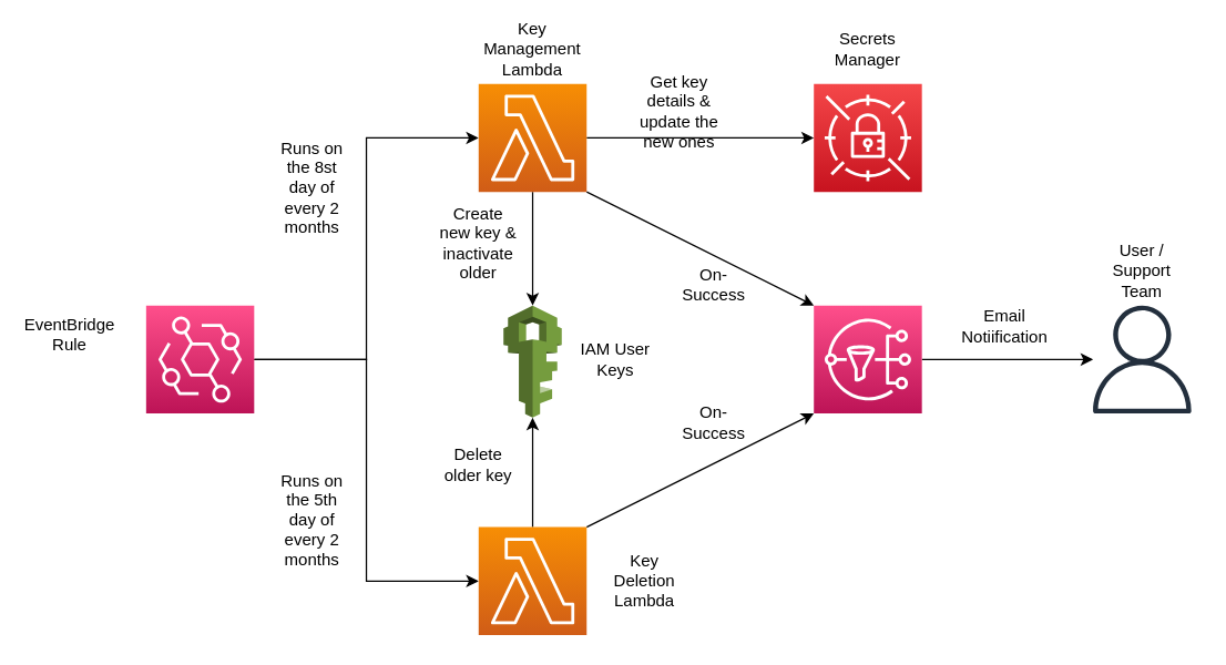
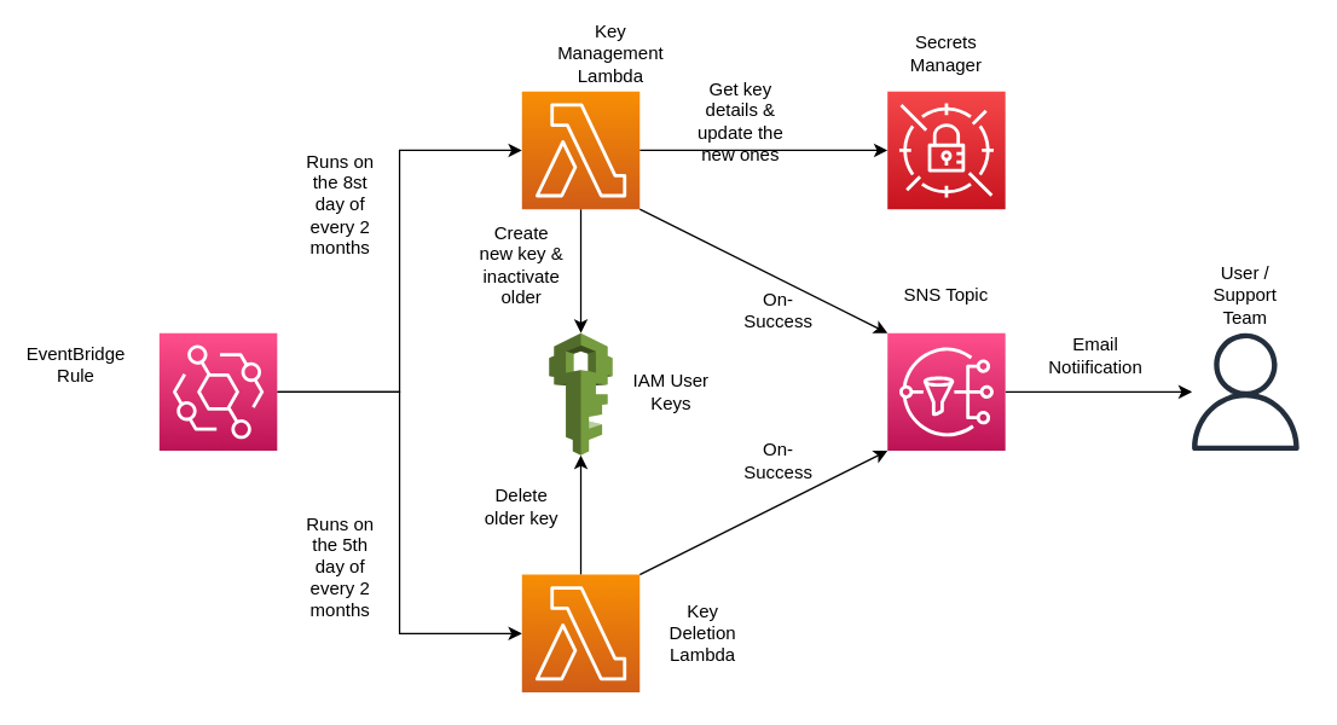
  <mxCell id="0" />
  <mxCell id="1" parent="0" />
  <mxCell id="2" style="edgeStyle=orthogonalEdgeStyle;rounded=0;orthogonalLoop=1;jettySize=auto;html=1;entryX=0;entryY=0.5;entryDx=0;entryDy=0;entryPerimeter=0;" edge="1" parent="1" source="4" target="8"><mxGeometry relative="1" as="geometry" /></mxCell>
  <mxCell id="3" style="edgeStyle=orthogonalEdgeStyle;rounded=0;orthogonalLoop=1;jettySize=auto;html=1;entryX=0;entryY=0.5;entryDx=0;entryDy=0;entryPerimeter=0;" edge="1" parent="1" source="4" target="11"><mxGeometry relative="1" as="geometry" /></mxCell>
  <mxCell id="4" value="" style="sketch=0;points=[[0,0,0],[0.25,0,0],[0.5,0,0],[0.75,0,0],[1,0,0],[0,1,0],[0.25,1,0],[0.5,1,0],[0.75,1,0],[1,1,0],[0,0.25,0],[0,0.5,0],[0,0.75,0],[1,0.25,0],[1,0.5,0],[1,0.75,0]];outlineConnect=0;fontColor=#232F3E;gradientColor=#FF4F8B;gradientDirection=north;fillColor=#BC1356;strokeColor=#ffffff;dashed=0;verticalLabelPosition=bottom;verticalAlign=top;align=center;html=1;fontSize=12;fontStyle=0;aspect=fixed;shape=mxgraph.aws4.resourceIcon;resIcon=mxgraph.aws4.eventbridge;" vertex="1" parent="1"><mxGeometry x="105" y="220" width="78" height="78" as="geometry" /></mxCell>
  <mxCell id="5" style="edgeStyle=orthogonalEdgeStyle;rounded=0;orthogonalLoop=1;jettySize=auto;html=1;entryX=0;entryY=0.5;entryDx=0;entryDy=0;entryPerimeter=0;" edge="1" parent="1" source="8" target="13"><mxGeometry relative="1" as="geometry" /></mxCell>
  <mxCell id="6" style="edgeStyle=orthogonalEdgeStyle;rounded=0;orthogonalLoop=1;jettySize=auto;html=1;exitX=0.5;exitY=1;exitDx=0;exitDy=0;exitPerimeter=0;entryX=0.5;entryY=0;entryDx=0;entryDy=0;entryPerimeter=0;" edge="1" parent="1" source="8" target="12"><mxGeometry relative="1" as="geometry" /></mxCell>
  <mxCell id="7" style="rounded=0;orthogonalLoop=1;jettySize=auto;html=1;exitX=1;exitY=1;exitDx=0;exitDy=0;exitPerimeter=0;entryX=0;entryY=0;entryDx=0;entryDy=0;entryPerimeter=0;" edge="1" parent="1" source="8" target="15"><mxGeometry relative="1" as="geometry" /></mxCell>
  <mxCell id="8" value="" style="sketch=0;points=[[0,0,0],[0.25,0,0],[0.5,0,0],[0.75,0,0],[1,0,0],[0,1,0],[0.25,1,0],[0.5,1,0],[0.75,1,0],[1,1,0],[0,0.25,0],[0,0.5,0],[0,0.75,0],[1,0.25,0],[1,0.5,0],[1,0.75,0]];outlineConnect=0;fontColor=#232F3E;gradientColor=#F78E04;gradientDirection=north;fillColor=#D05C17;strokeColor=#ffffff;dashed=0;verticalLabelPosition=bottom;verticalAlign=top;align=center;html=1;fontSize=12;fontStyle=0;aspect=fixed;shape=mxgraph.aws4.resourceIcon;resIcon=mxgraph.aws4.lambda;" vertex="1" parent="1"><mxGeometry x="345" y="60" width="78" height="78" as="geometry" /></mxCell>
  <mxCell id="9" style="edgeStyle=orthogonalEdgeStyle;rounded=0;orthogonalLoop=1;jettySize=auto;html=1;exitX=0.5;exitY=0;exitDx=0;exitDy=0;exitPerimeter=0;entryX=0.5;entryY=1;entryDx=0;entryDy=0;entryPerimeter=0;" edge="1" parent="1" source="11" target="12"><mxGeometry relative="1" as="geometry" /></mxCell>
  <mxCell id="10" style="edgeStyle=none;rounded=0;orthogonalLoop=1;jettySize=auto;html=1;exitX=1;exitY=0;exitDx=0;exitDy=0;exitPerimeter=0;entryX=0;entryY=1;entryDx=0;entryDy=0;entryPerimeter=0;" edge="1" parent="1" source="11" target="15"><mxGeometry relative="1" as="geometry" /></mxCell>
  <mxCell id="11" value="" style="sketch=0;points=[[0,0,0],[0.25,0,0],[0.5,0,0],[0.75,0,0],[1,0,0],[0,1,0],[0.25,1,0],[0.5,1,0],[0.75,1,0],[1,1,0],[0,0.25,0],[0,0.5,0],[0,0.75,0],[1,0.25,0],[1,0.5,0],[1,0.75,0]];outlineConnect=0;fontColor=#232F3E;gradientColor=#F78E04;gradientDirection=north;fillColor=#D05C17;strokeColor=#ffffff;dashed=0;verticalLabelPosition=bottom;verticalAlign=top;align=center;html=1;fontSize=12;fontStyle=0;aspect=fixed;shape=mxgraph.aws4.resourceIcon;resIcon=mxgraph.aws4.lambda;" vertex="1" parent="1"><mxGeometry x="345" y="380" width="78" height="78" as="geometry" /></mxCell>
  <mxCell id="12" value="" style="outlineConnect=0;dashed=0;verticalLabelPosition=bottom;verticalAlign=top;align=center;html=1;shape=mxgraph.aws3.iam;fillColor=#759C3E;gradientColor=none;" vertex="1" parent="1"><mxGeometry x="363" y="220" width="42" height="81" as="geometry" /></mxCell>
  <mxCell id="13" value="" style="sketch=0;points=[[0,0,0],[0.25,0,0],[0.5,0,0],[0.75,0,0],[1,0,0],[0,1,0],[0.25,1,0],[0.5,1,0],[0.75,1,0],[1,1,0],[0,0.25,0],[0,0.5,0],[0,0.75,0],[1,0.25,0],[1,0.5,0],[1,0.75,0]];outlineConnect=0;fontColor=#232F3E;gradientColor=#F54749;gradientDirection=north;fillColor=#C7131F;strokeColor=#ffffff;dashed=0;verticalLabelPosition=bottom;verticalAlign=top;align=center;html=1;fontSize=12;fontStyle=0;aspect=fixed;shape=mxgraph.aws4.resourceIcon;resIcon=mxgraph.aws4.secrets_manager;" vertex="1" parent="1"><mxGeometry x="587" y="60" width="78" height="78" as="geometry" /></mxCell>
  <mxCell id="14" style="edgeStyle=orthogonalEdgeStyle;rounded=0;orthogonalLoop=1;jettySize=auto;html=1;exitX=1;exitY=0.5;exitDx=0;exitDy=0;exitPerimeter=0;" edge="1" parent="1" source="15" target="16"><mxGeometry relative="1" as="geometry" /></mxCell>
  <mxCell id="15" value="" style="sketch=0;points=[[0,0,0],[0.25,0,0],[0.5,0,0],[0.75,0,0],[1,0,0],[0,1,0],[0.25,1,0],[0.5,1,0],[0.75,1,0],[1,1,0],[0,0.25,0],[0,0.5,0],[0,0.75,0],[1,0.25,0],[1,0.5,0],[1,0.75,0]];outlineConnect=0;fontColor=#232F3E;gradientColor=#FF4F8B;gradientDirection=north;fillColor=#BC1356;strokeColor=#ffffff;dashed=0;verticalLabelPosition=bottom;verticalAlign=top;align=center;html=1;fontSize=12;fontStyle=0;aspect=fixed;shape=mxgraph.aws4.resourceIcon;resIcon=mxgraph.aws4.sns;" vertex="1" parent="1"><mxGeometry x="587" y="220" width="78" height="78" as="geometry" /></mxCell>
  <mxCell id="16" value="" style="sketch=0;outlineConnect=0;fontColor=#232F3E;gradientColor=none;fillColor=#232F3D;strokeColor=none;dashed=0;verticalLabelPosition=bottom;verticalAlign=top;align=center;html=1;fontSize=12;fontStyle=0;aspect=fixed;pointerEvents=1;shape=mxgraph.aws4.user;" vertex="1" parent="1"><mxGeometry x="785" y="220" width="78" height="78" as="geometry" /></mxCell>
  <mxCell id="17" value="EventBridge&lt;br&gt;Rule" style="text;html=1;strokeColor=none;fillColor=none;align=center;verticalAlign=middle;whiteSpace=wrap;rounded=0;" vertex="1" parent="1"><mxGeometry x="20" y="225.5" width="60" height="30" as="geometry" /></mxCell>
- <mxCell id="18" value="Key Management Lambda" style="text;html=1;strokeColor=none;fillColor=none;align=center;verticalAlign=middle;whiteSpace=wrap;rounded=0;" vertex="1" parent="1"><mxGeometry x="354" y="20" width="60" height="30" as="geometry" /></mxCell>
+ <mxCell id="18" value="Key Management Lambda" style="text;html=1;strokeColor=none;fillColor=none;align=center;verticalAlign=middle;whiteSpace=wrap;rounded=0;" vertex="1" parent="1"><mxGeometry x="374" y="20" width="60" height="30" as="geometry" /></mxCell>
  <mxCell id="19" value="Key Deletion Lambda" style="text;html=1;strokeColor=none;fillColor=none;align=center;verticalAlign=middle;whiteSpace=wrap;rounded=0;" vertex="1" parent="1"><mxGeometry x="435" y="404" width="60" height="30" as="geometry" /></mxCell>
  <mxCell id="20" value="Secrets Manager" style="text;html=1;strokeColor=none;fillColor=none;align=center;verticalAlign=middle;whiteSpace=wrap;rounded=0;" vertex="1" parent="1"><mxGeometry x="596" y="20" width="60" height="30" as="geometry" /></mxCell>
+ <mxCell id="21" value="SNS Topic" style="text;html=1;strokeColor=none;fillColor=none;align=center;verticalAlign=middle;whiteSpace=wrap;rounded=0;" vertex="1" parent="1"><mxGeometry x="596" y="180" width="60" height="30" as="geometry" /></mxCell>
  <mxCell id="22" value="User / Support Team" style="text;html=1;strokeColor=none;fillColor=none;align=center;verticalAlign=middle;whiteSpace=wrap;rounded=0;" vertex="1" parent="1"><mxGeometry x="794" y="180" width="60" height="30" as="geometry" /></mxCell>
  <mxCell id="23" value="IAM User Keys" style="text;html=1;strokeColor=none;fillColor=none;align=center;verticalAlign=middle;whiteSpace=wrap;rounded=0;" vertex="1" parent="1"><mxGeometry x="414" y="244" width="60" height="30" as="geometry" /></mxCell>
  <mxCell id="24" value="Runs on the 8st day of every 2 months" style="text;html=1;strokeColor=none;fillColor=none;align=center;verticalAlign=middle;whiteSpace=wrap;rounded=0;" vertex="1" parent="1"><mxGeometry x="195" y="120" width="60" height="30" as="geometry" /></mxCell>
  <mxCell id="25" value="Runs on the 5th day of every 2 months" style="text;html=1;strokeColor=none;fillColor=none;align=center;verticalAlign=middle;whiteSpace=wrap;rounded=0;" vertex="1" parent="1"><mxGeometry x="195" y="360" width="60" height="30" as="geometry" /></mxCell>
  <mxCell id="26" value="Create new key &amp;amp; inactivate older" style="text;html=1;strokeColor=none;fillColor=none;align=center;verticalAlign=middle;whiteSpace=wrap;rounded=0;" vertex="1" parent="1"><mxGeometry x="315" y="160" width="60" height="30" as="geometry" /></mxCell>
  <mxCell id="27" value="Delete older key" style="text;html=1;strokeColor=none;fillColor=none;align=center;verticalAlign=middle;whiteSpace=wrap;rounded=0;" vertex="1" parent="1"><mxGeometry x="315" y="320" width="60" height="30" as="geometry" /></mxCell>
  <mxCell id="28" value="Get key details &amp;amp; update the new ones" style="text;html=1;strokeColor=none;fillColor=none;align=center;verticalAlign=middle;whiteSpace=wrap;rounded=0;" vertex="1" parent="1"><mxGeometry x="459.5" y="65" width="60" height="30" as="geometry" /></mxCell>
  <mxCell id="29" value="On-Success" style="text;html=1;strokeColor=none;fillColor=none;align=center;verticalAlign=middle;whiteSpace=wrap;rounded=0;" vertex="1" parent="1"><mxGeometry x="485" y="190" width="60" height="30" as="geometry" /></mxCell>
  <mxCell id="30" value="On-Success" style="text;html=1;strokeColor=none;fillColor=none;align=center;verticalAlign=middle;whiteSpace=wrap;rounded=0;" vertex="1" parent="1"><mxGeometry x="485" y="290" width="60" height="30" as="geometry" /></mxCell>
  <mxCell id="31" value="Email Notiification" style="text;html=1;strokeColor=none;fillColor=none;align=center;verticalAlign=middle;whiteSpace=wrap;rounded=0;" vertex="1" parent="1"><mxGeometry x="695" y="220" width="60" height="30" as="geometry" /></mxCell>
